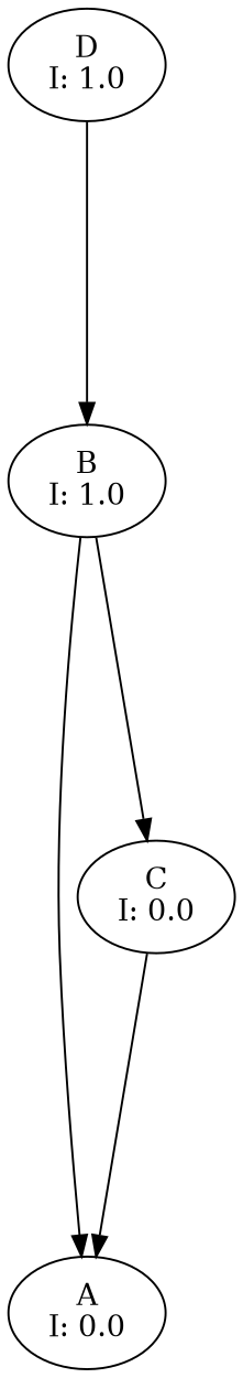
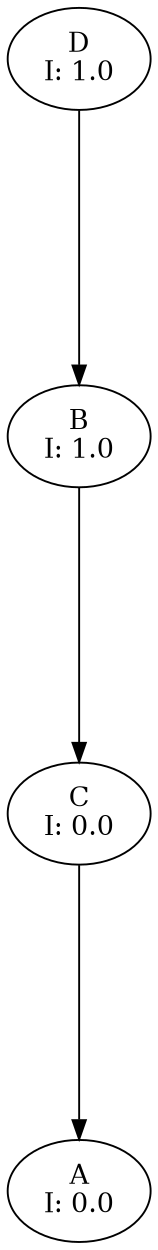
  digraph {
    bgcolor=white
    ranksep=2
    n1 [label="A\nI: 0.0"]
    n2 [label="B\nI: 1.0"]
    n3 [label="C\nI: 0.0"]
    n4 [label="D\nI: 1.0"]
-   n2 -> n1
    n2 -> n3
    n3 -> n1
    n4 -> n2
  }
